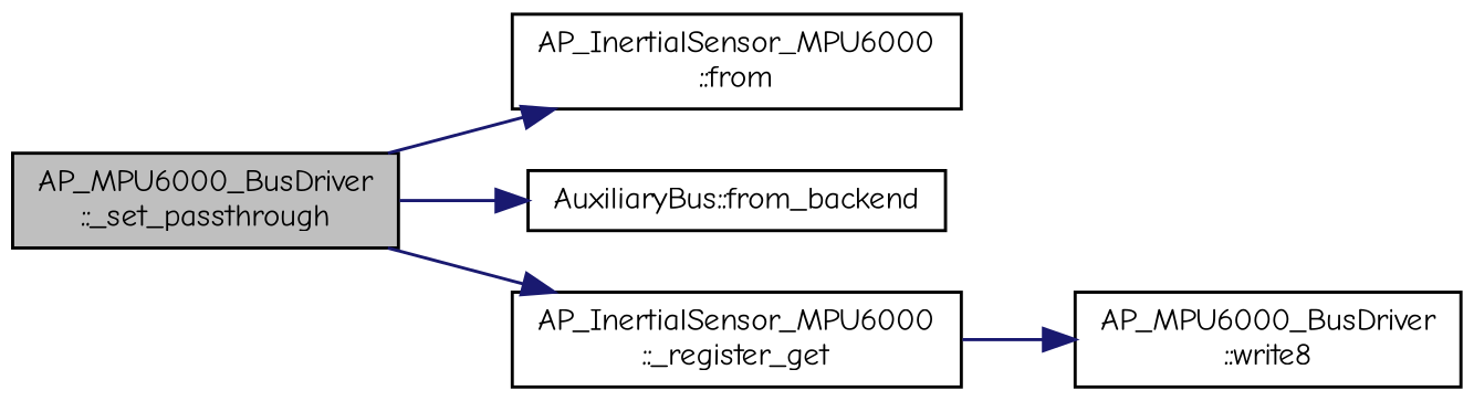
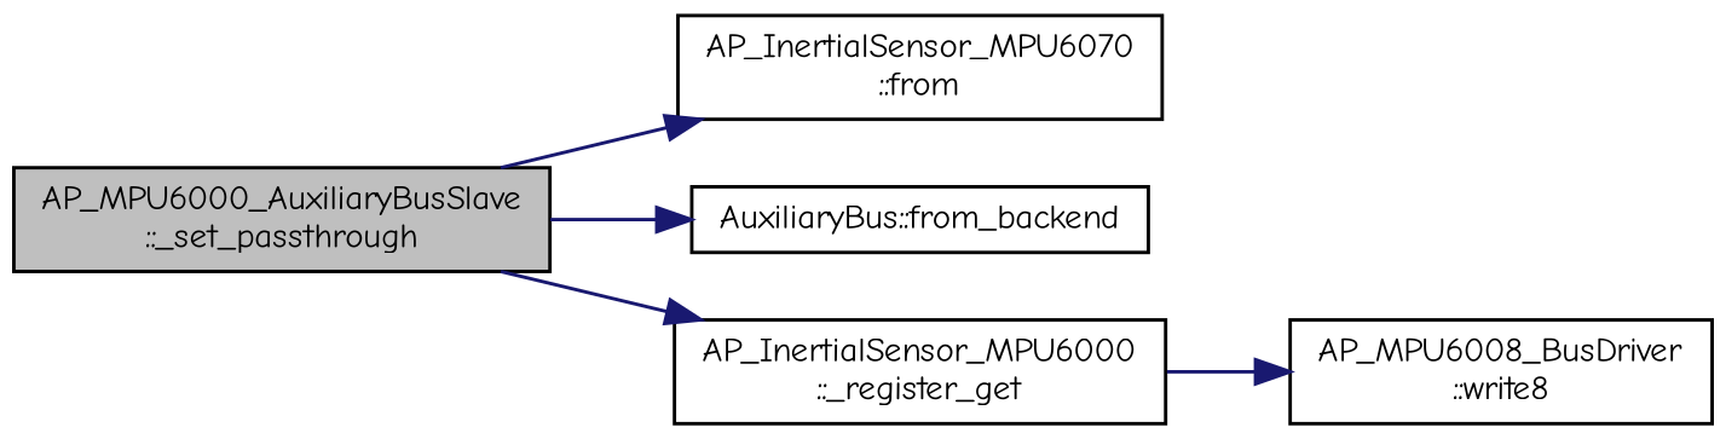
  digraph {
    fontname="Comic Neue"
    rankdir=LR
    node [color=black fillcolor=white fontname="Comic Neue" fontsize=10 shape=record style=filled]
    edge [arrowhead=normal color=midnightblue fontname="Comic Neue" fontsize=10 labelfontname=Helvetica labelfontsize=10 style=solid]
-   n1 [fillcolor=grey75 fontcolor=black height=0.2 label="AP_MPU6000_BusDriver\l::_set_passthrough" width=0.4]
-   n2 [height=0.2 label="AP_InertialSensor_MPU6000\l::from" width=0.4]
+   n1 [fillcolor=grey75 fontcolor=black height=0.2 label="AP_MPU6000_AuxiliaryBusSlave\l::_set_passthrough" width=0.4]
+   n2 [height=0.2 label="AP_InertialSensor_MPU6070\l::from" width=0.4]
    n3 [height=0.2 label="AuxiliaryBus::from_backend" width=0.4]
    n4 [height=0.2 label="AP_InertialSensor_MPU6000\l::_register_get" width=0.4]
-   n5 [height=0.2 label="AP_MPU6000_BusDriver\l::write8" width=0.4]
+   n5 [height=0.2 label="AP_MPU6008_BusDriver\l::write8" width=0.4]
    n1 -> n2
    n1 -> n3
    n1 -> n4
    n4 -> n5
  }
